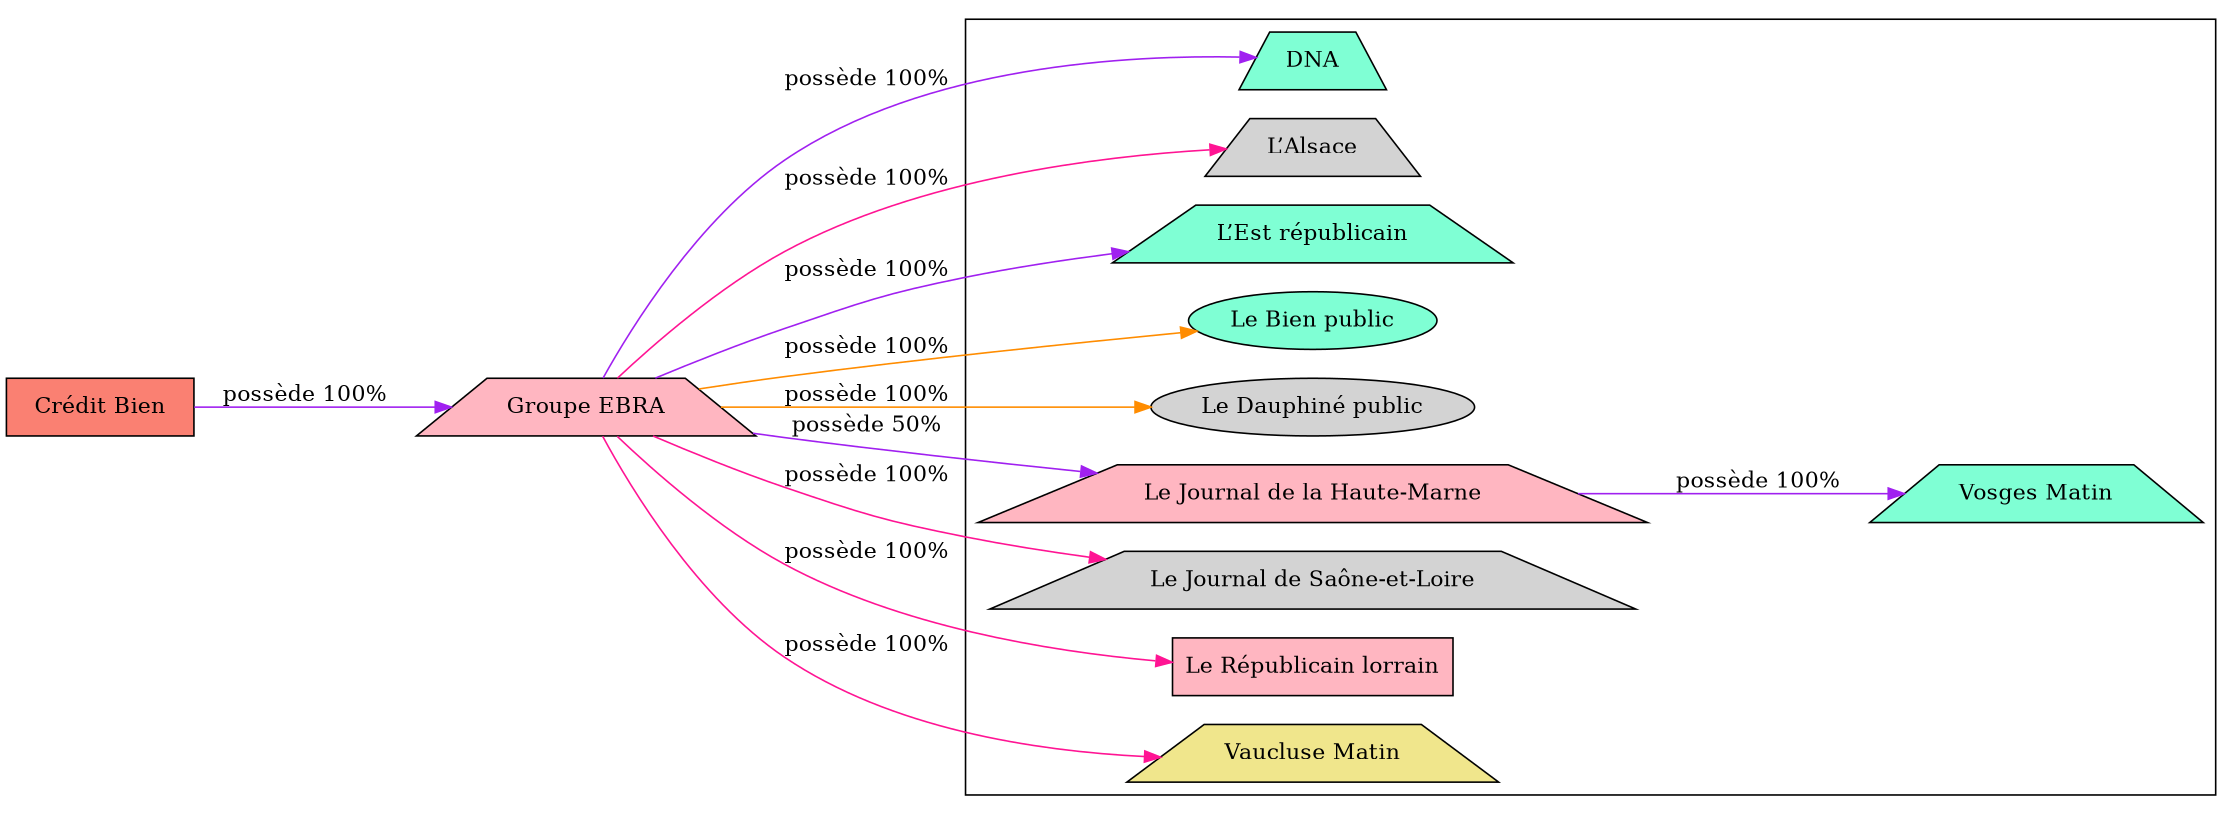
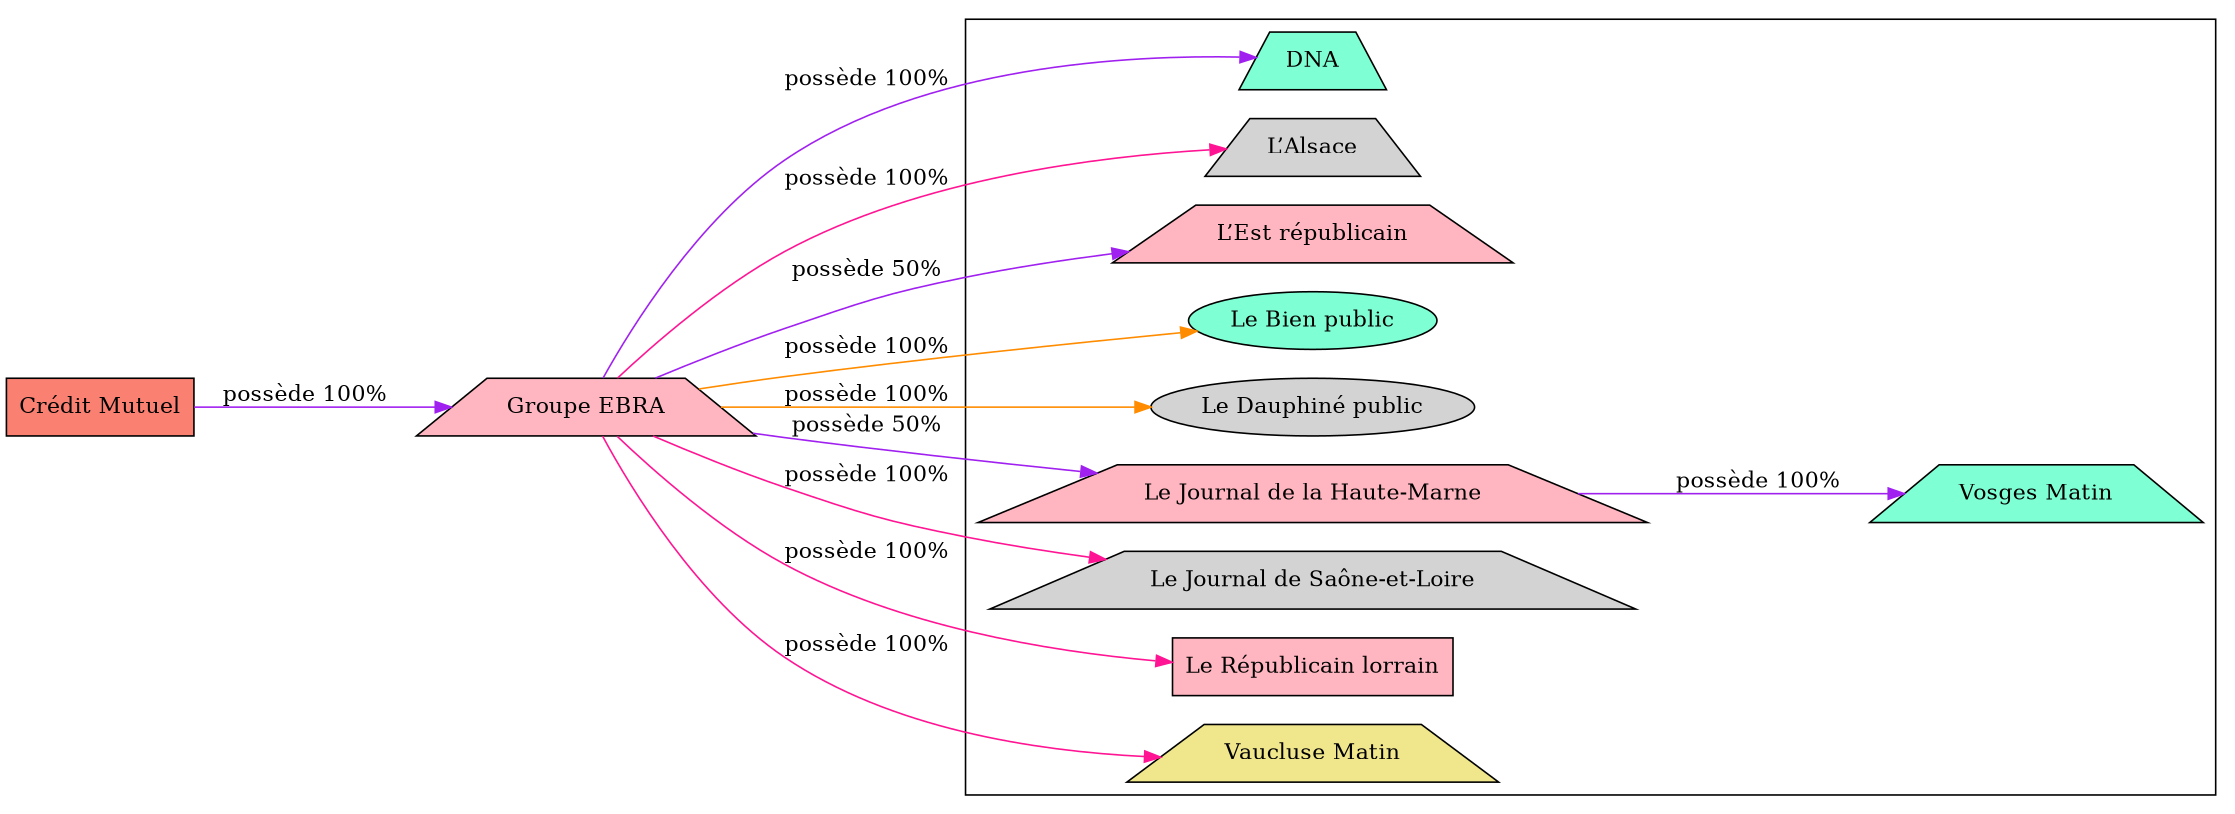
  digraph {
    rankdir=LR
    node [fillcolor=aquamarine shape=trapezium style=filled]
    edge [color=purple]
    n1 [label=DNA]
    n2 [fillcolor=lightgrey label="L’Alsace"]
-   n3 [label="L’Est républicain"]
+   n3 [fillcolor=lightpink label="L’Est républicain"]
    n4 [label="Le Bien public" shape=ellipse]
    n5 [fillcolor=lightgrey label="Le Dauphiné public" shape=ellipse]
    n6 [fillcolor=lightpink label="Le Journal de la Haute-Marne"]
    n7 [fillcolor=lightgrey label="Le Journal de Saône-et-Loire"]
    n8 [fillcolor=lightpink label="Le Républicain lorrain" shape=box]
    n9 [fillcolor=khaki label="Vaucluse Matin"]
    n10 [label="Vosges Matin"]
-   n11 [fillcolor=salmon label="Crédit Bien" shape=box]
+   n11 [fillcolor=salmon label="Crédit Mutuel" shape=box]
    n12 [fillcolor=lightpink label="Groupe EBRA"]
    subgraph cluster_1 {
      n1
      n2
      n3
      n4
      n5
      n6
      n7
      n8
      n9
      n10
    }
    subgraph sub_2 {
      n11
    }
    n6 -> n10 [label="possède 100%"]
    n11 -> n12 [label="possède 100%"]
    n12 -> n1 [label="possède 100%"]
    n12 -> n2 [color=deeppink label="possède 100%"]
-   n12 -> n3 [label="possède 100%"]
+   n12 -> n3 [label="possède 50%"]
    n12 -> n4 [color=darkorange label="possède 100%"]
    n12 -> n5 [color=darkorange label="possède 100%"]
    n12 -> n6 [label="possède 50%"]
    n12 -> n7 [color=deeppink label="possède 100%"]
    n12 -> n8 [color=deeppink label="possède 100%"]
    n12 -> n9 [color=deeppink label="possède 100%"]
  }
